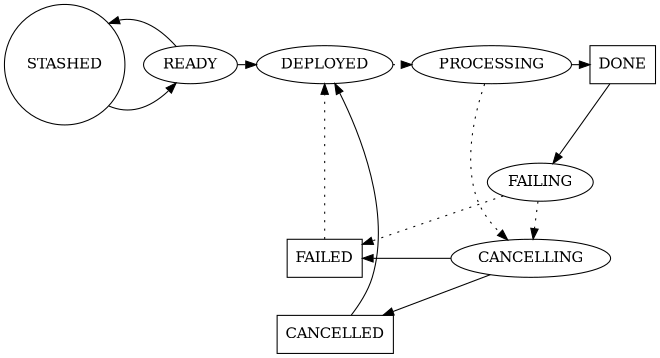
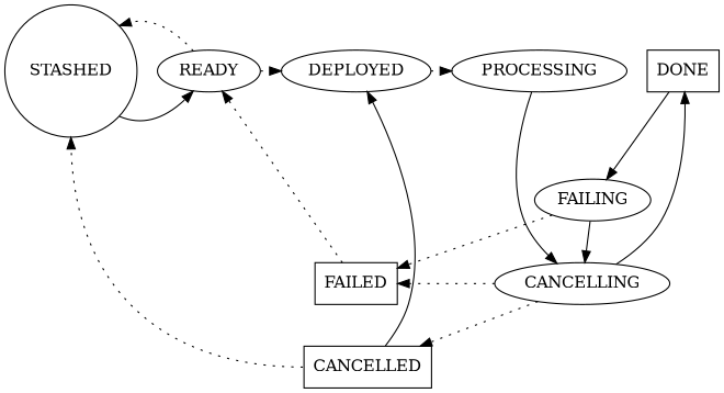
  digraph {
    node [shape=ellipse]
    edge [style=solid]
    STASHED [shape=circle]
    READY
    DEPLOYED
    PROCESSING
    DONE [shape=box]
    CANCELLING
    FAILING
    CANCELLED [shape=box]
    FAILED [shape=box]
    subgraph sub_1 {
      rank=same
      STASHED
      READY
      DEPLOYED
      PROCESSING
      DONE
    }
    STASHED -> READY
-   READY -> STASHED [constraint=false]
-   READY -> DEPLOYED
+   READY -> STASHED [constraint=false style=dotted]
+   READY -> DEPLOYED [style=dotted]
    DEPLOYED -> PROCESSING [style=dotted]
-   PROCESSING -> DONE
-   PROCESSING -> CANCELLING [style=dotted]
+   CANCELLING -> DONE
+   PROCESSING -> CANCELLING
    DONE -> FAILING
-   CANCELLING -> CANCELLED
-   CANCELLING -> FAILED [constraint=false]
-   FAILING -> CANCELLING [style=dotted]
+   CANCELLING -> CANCELLED [style=dotted]
+   CANCELLING -> FAILED [constraint=false style=dotted]
+   FAILING -> CANCELLING
    FAILING -> FAILED [style=dotted]
+   CANCELLED -> STASHED [headport=s style=dotted tailport=w]
    CANCELLED -> DEPLOYED [constraint=false]
-   FAILED -> DEPLOYED [style=dotted]
+   FAILED -> READY [style=dotted]
  }
